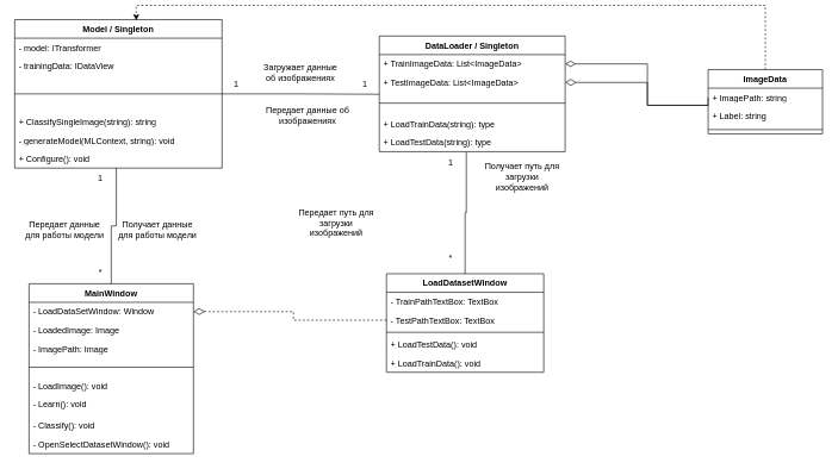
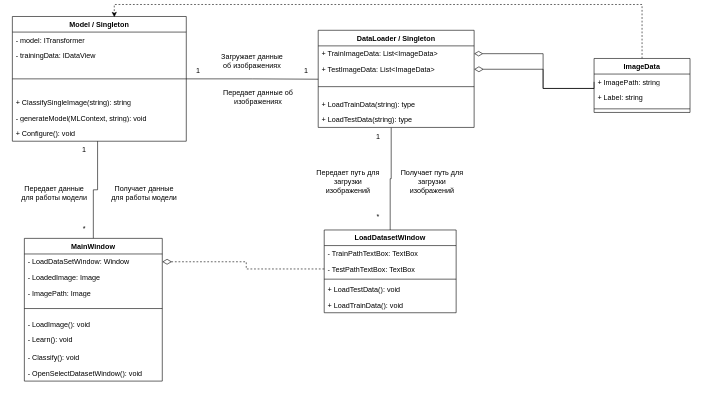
  <mxCell id="0" />
  <mxCell id="1" parent="0" />
  <mxCell id="2" style="edgeStyle=orthogonalEdgeStyle;rounded=0;orthogonalLoop=1;jettySize=auto;html=1;exitX=1;exitY=0.5;exitDx=0;exitDy=0;entryX=0;entryY=1.138;entryDx=0;entryDy=0;entryPerimeter=0;endArrow=none;endFill=0;" edge="1" parent="1" source="3" target="12"><mxGeometry relative="1" as="geometry" /></mxCell>
  <mxCell id="3" value="Model / Singleton" style="swimlane;fontStyle=1;align=center;verticalAlign=top;childLayout=stackLayout;horizontal=1;startSize=26;horizontalStack=0;resizeParent=1;resizeParentMax=0;resizeLast=0;collapsible=1;marginBottom=0;whiteSpace=wrap;html=1;" vertex="1" parent="1"><mxGeometry x="20" y="20" width="290" height="208" as="geometry" /></mxCell>
  <mxCell id="4" value="- model: ITransformer&amp;nbsp;" style="text;strokeColor=none;fillColor=none;align=left;verticalAlign=top;spacingLeft=4;spacingRight=4;overflow=hidden;rotatable=0;points=[[0,0.5],[1,0.5]];portConstraint=eastwest;whiteSpace=wrap;html=1;" vertex="1" parent="3"><mxGeometry y="26" width="290" height="26" as="geometry" /></mxCell>
  <mxCell id="5" value="- trainingData: IDataView&amp;nbsp;" style="text;strokeColor=none;fillColor=none;align=left;verticalAlign=top;spacingLeft=4;spacingRight=4;overflow=hidden;rotatable=0;points=[[0,0.5],[1,0.5]];portConstraint=eastwest;whiteSpace=wrap;html=1;" vertex="1" parent="3"><mxGeometry y="52" width="290" height="26" as="geometry" /></mxCell>
  <mxCell id="6" value="" style="line;strokeWidth=1;fillColor=none;align=left;verticalAlign=middle;spacingTop=-1;spacingLeft=3;spacingRight=3;rotatable=0;labelPosition=right;points=[];portConstraint=eastwest;strokeColor=inherit;" vertex="1" parent="3"><mxGeometry y="78" width="290" height="52" as="geometry" /></mxCell>
  <mxCell id="7" value="+ ClassifySingleImage(string): string" style="text;strokeColor=none;fillColor=none;align=left;verticalAlign=top;spacingLeft=4;spacingRight=4;overflow=hidden;rotatable=0;points=[[0,0.5],[1,0.5]];portConstraint=eastwest;whiteSpace=wrap;html=1;" vertex="1" parent="3"><mxGeometry y="130" width="290" height="26" as="geometry" /></mxCell>
  <mxCell id="8" value="- generateModel(MLContext, string): void" style="text;strokeColor=none;fillColor=none;align=left;verticalAlign=top;spacingLeft=4;spacingRight=4;overflow=hidden;rotatable=0;points=[[0,0.5],[1,0.5]];portConstraint=eastwest;whiteSpace=wrap;html=1;" vertex="1" parent="3"><mxGeometry y="156" width="290" height="26" as="geometry" /></mxCell>
  <mxCell id="9" value="+ Configure(): void" style="text;strokeColor=none;fillColor=none;align=left;verticalAlign=top;spacingLeft=4;spacingRight=4;overflow=hidden;rotatable=0;points=[[0,0.5],[1,0.5]];portConstraint=eastwest;whiteSpace=wrap;html=1;" vertex="1" parent="3"><mxGeometry y="182" width="290" height="26" as="geometry" /></mxCell>
  <mxCell id="10" value="DataLoader / Singleton" style="swimlane;fontStyle=1;align=center;verticalAlign=top;childLayout=stackLayout;horizontal=1;startSize=26;horizontalStack=0;resizeParent=1;resizeParentMax=0;resizeLast=0;collapsible=1;marginBottom=0;whiteSpace=wrap;html=1;" vertex="1" parent="1"><mxGeometry x="530" y="43" width="260" height="162" as="geometry" /></mxCell>
  <mxCell id="11" value="+ TrainImageData: List&amp;lt;ImageData&amp;gt;" style="text;strokeColor=none;fillColor=none;align=left;verticalAlign=top;spacingLeft=4;spacingRight=4;overflow=hidden;rotatable=0;points=[[0,0.5],[1,0.5]];portConstraint=eastwest;whiteSpace=wrap;html=1;" vertex="1" parent="10"><mxGeometry y="26" width="260" height="26" as="geometry" /></mxCell>
  <mxCell id="12" value="+ TestImageData: List&amp;lt;ImageData&amp;gt;" style="text;strokeColor=none;fillColor=none;align=left;verticalAlign=top;spacingLeft=4;spacingRight=4;overflow=hidden;rotatable=0;points=[[0,0.5],[1,0.5]];portConstraint=eastwest;whiteSpace=wrap;html=1;" vertex="1" parent="10"><mxGeometry y="52" width="260" height="26" as="geometry" /></mxCell>
  <mxCell id="13" value="" style="line;strokeWidth=1;fillColor=none;align=left;verticalAlign=middle;spacingTop=-1;spacingLeft=3;spacingRight=3;rotatable=0;labelPosition=right;points=[];portConstraint=eastwest;strokeColor=inherit;" vertex="1" parent="10"><mxGeometry y="78" width="260" height="32" as="geometry" /></mxCell>
  <mxCell id="14" value="+ LoadTrainData(string): type" style="text;strokeColor=none;fillColor=none;align=left;verticalAlign=top;spacingLeft=4;spacingRight=4;overflow=hidden;rotatable=0;points=[[0,0.5],[1,0.5]];portConstraint=eastwest;whiteSpace=wrap;html=1;" vertex="1" parent="10"><mxGeometry y="110" width="260" height="26" as="geometry" /></mxCell>
  <mxCell id="15" value="+ LoadTestData(string): type" style="text;strokeColor=none;fillColor=none;align=left;verticalAlign=top;spacingLeft=4;spacingRight=4;overflow=hidden;rotatable=0;points=[[0,0.5],[1,0.5]];portConstraint=eastwest;whiteSpace=wrap;html=1;" vertex="1" parent="10"><mxGeometry y="136" width="260" height="26" as="geometry" /></mxCell>
  <mxCell id="16" value="1" style="text;html=1;strokeColor=none;fillColor=none;align=center;verticalAlign=middle;whiteSpace=wrap;rounded=0;" vertex="1" parent="1"><mxGeometry x="310" y="95" width="40" height="30" as="geometry" /></mxCell>
  <mxCell id="17" value="1" style="text;html=1;strokeColor=none;fillColor=none;align=center;verticalAlign=middle;whiteSpace=wrap;rounded=0;" vertex="1" parent="1"><mxGeometry x="490" y="95" width="40" height="30" as="geometry" /></mxCell>
  <mxCell id="18" value="Загружает данные об изображениях" style="text;html=1;strokeColor=none;fillColor=none;align=center;verticalAlign=middle;whiteSpace=wrap;rounded=0;" vertex="1" parent="1"><mxGeometry x="360" y="80" width="120" height="30" as="geometry" /></mxCell>
  <mxCell id="19" value="Передает данные об изображениях" style="text;html=1;strokeColor=none;fillColor=none;align=center;verticalAlign=middle;whiteSpace=wrap;rounded=0;" vertex="1" parent="1"><mxGeometry x="370" y="140" width="120" height="30" as="geometry" /></mxCell>
  <mxCell id="20" style="edgeStyle=orthogonalEdgeStyle;rounded=0;orthogonalLoop=1;jettySize=auto;html=1;entryX=1;entryY=0.5;entryDx=0;entryDy=0;endArrow=diamondThin;endFill=0;strokeWidth=1;endSize=13;" edge="1" parent="1" source="22" target="12"><mxGeometry relative="1" as="geometry"><mxPoint x="810" y="135" as="targetPoint" /><Array as="points"><mxPoint x="905" y="140" /><mxPoint x="905" y="108" /></Array></mxGeometry></mxCell>
  <mxCell id="21" style="edgeStyle=orthogonalEdgeStyle;rounded=0;orthogonalLoop=1;jettySize=auto;html=1;exitX=0.5;exitY=0;exitDx=0;exitDy=0;entryX=0.586;entryY=0.005;entryDx=0;entryDy=0;entryPerimeter=0;dashed=1;" edge="1" parent="1" source="22" target="3"><mxGeometry relative="1" as="geometry" /></mxCell>
  <mxCell id="22" value="ImageData" style="swimlane;fontStyle=1;align=center;verticalAlign=top;childLayout=stackLayout;horizontal=1;startSize=26;horizontalStack=0;resizeParent=1;resizeParentMax=0;resizeLast=0;collapsible=1;marginBottom=0;whiteSpace=wrap;html=1;" vertex="1" parent="1"><mxGeometry x="990" y="90" width="160" height="90" as="geometry" /></mxCell>
  <mxCell id="23" value="+ ImagePath: string" style="text;strokeColor=none;fillColor=none;align=left;verticalAlign=top;spacingLeft=4;spacingRight=4;overflow=hidden;rotatable=0;points=[[0,0.5],[1,0.5]];portConstraint=eastwest;whiteSpace=wrap;html=1;" vertex="1" parent="22"><mxGeometry y="26" width="160" height="26" as="geometry" /></mxCell>
  <mxCell id="24" value="+ Label: string" style="text;strokeColor=none;fillColor=none;align=left;verticalAlign=top;spacingLeft=4;spacingRight=4;overflow=hidden;rotatable=0;points=[[0,0.5],[1,0.5]];portConstraint=eastwest;whiteSpace=wrap;html=1;" vertex="1" parent="22"><mxGeometry y="52" width="160" height="26" as="geometry" /></mxCell>
  <mxCell id="25" value="" style="line;strokeWidth=1;fillColor=none;align=left;verticalAlign=middle;spacingTop=-1;spacingLeft=3;spacingRight=3;rotatable=0;labelPosition=right;points=[];portConstraint=eastwest;strokeColor=inherit;" vertex="1" parent="22"><mxGeometry y="78" width="160" height="12" as="geometry" /></mxCell>
  <mxCell id="26" style="edgeStyle=orthogonalEdgeStyle;rounded=0;orthogonalLoop=1;jettySize=auto;html=1;exitX=0;exitY=0.5;exitDx=0;exitDy=0;entryX=1;entryY=0.5;entryDx=0;entryDy=0;endArrow=diamondThin;endFill=0;endSize=12;" edge="1" parent="1" source="23" target="11"><mxGeometry relative="1" as="geometry"><Array as="points"><mxPoint x="990" y="140" /><mxPoint x="905" y="140" /><mxPoint x="905" y="82" /></Array></mxGeometry></mxCell>
  <mxCell id="27" style="edgeStyle=orthogonalEdgeStyle;rounded=0;orthogonalLoop=1;jettySize=auto;html=1;exitX=0.5;exitY=0;exitDx=0;exitDy=0;entryX=0.49;entryY=1;entryDx=0;entryDy=0;entryPerimeter=0;endArrow=none;endFill=0;" edge="1" parent="1" source="28" target="9"><mxGeometry relative="1" as="geometry" /></mxCell>
  <mxCell id="28" value="MainWindow" style="swimlane;fontStyle=1;align=center;verticalAlign=top;childLayout=stackLayout;horizontal=1;startSize=26;horizontalStack=0;resizeParent=1;resizeParentMax=0;resizeLast=0;collapsible=1;marginBottom=0;whiteSpace=wrap;html=1;" vertex="1" parent="1"><mxGeometry x="40" y="390" width="230" height="238" as="geometry" /></mxCell>
  <mxCell id="29" value="- LoadDataSetWindow: Window&amp;nbsp;" style="text;strokeColor=none;fillColor=none;align=left;verticalAlign=top;spacingLeft=4;spacingRight=4;overflow=hidden;rotatable=0;points=[[0,0.5],[1,0.5]];portConstraint=eastwest;whiteSpace=wrap;html=1;" vertex="1" parent="28"><mxGeometry y="26" width="230" height="26" as="geometry" /></mxCell>
  <mxCell id="30" value="- LoadedImage: Image&amp;nbsp;" style="text;strokeColor=none;fillColor=none;align=left;verticalAlign=top;spacingLeft=4;spacingRight=4;overflow=hidden;rotatable=0;points=[[0,0.5],[1,0.5]];portConstraint=eastwest;whiteSpace=wrap;html=1;" vertex="1" parent="28"><mxGeometry y="52" width="230" height="26" as="geometry" /></mxCell>
  <mxCell id="31" value="- ImagePath: Image&amp;nbsp;" style="text;strokeColor=none;fillColor=none;align=left;verticalAlign=top;spacingLeft=4;spacingRight=4;overflow=hidden;rotatable=0;points=[[0,0.5],[1,0.5]];portConstraint=eastwest;whiteSpace=wrap;html=1;" vertex="1" parent="28"><mxGeometry y="78" width="230" height="26" as="geometry" /></mxCell>
  <mxCell id="32" value="" style="line;strokeWidth=1;fillColor=none;align=left;verticalAlign=middle;spacingTop=-1;spacingLeft=3;spacingRight=3;rotatable=0;labelPosition=right;points=[];portConstraint=eastwest;strokeColor=inherit;" vertex="1" parent="28"><mxGeometry y="104" width="230" height="26" as="geometry" /></mxCell>
  <mxCell id="33" value="- LoadImage(): void&lt;br&gt;" style="text;strokeColor=none;fillColor=none;align=left;verticalAlign=top;spacingLeft=4;spacingRight=4;overflow=hidden;rotatable=0;points=[[0,0.5],[1,0.5]];portConstraint=eastwest;whiteSpace=wrap;html=1;" vertex="1" parent="28"><mxGeometry y="130" width="230" height="26" as="geometry" /></mxCell>
  <mxCell id="34" value="- Learn(): void&lt;br&gt;&lt;br&gt;" style="text;strokeColor=none;fillColor=none;align=left;verticalAlign=top;spacingLeft=4;spacingRight=4;overflow=hidden;rotatable=0;points=[[0,0.5],[1,0.5]];portConstraint=eastwest;whiteSpace=wrap;html=1;" vertex="1" parent="28"><mxGeometry y="156" width="230" height="30" as="geometry" /></mxCell>
  <mxCell id="35" value="- Classify(): void" style="text;strokeColor=none;fillColor=none;align=left;verticalAlign=top;spacingLeft=4;spacingRight=4;overflow=hidden;rotatable=0;points=[[0,0.5],[1,0.5]];portConstraint=eastwest;whiteSpace=wrap;html=1;" vertex="1" parent="28"><mxGeometry y="186" width="230" height="26" as="geometry" /></mxCell>
  <mxCell id="36" value="- OpenSelectDatasetWindow(): void" style="text;strokeColor=none;fillColor=none;align=left;verticalAlign=top;spacingLeft=4;spacingRight=4;overflow=hidden;rotatable=0;points=[[0,0.5],[1,0.5]];portConstraint=eastwest;whiteSpace=wrap;html=1;" vertex="1" parent="28"><mxGeometry y="212" width="230" height="26" as="geometry" /></mxCell>
  <mxCell id="37" style="edgeStyle=orthogonalEdgeStyle;rounded=0;orthogonalLoop=1;jettySize=auto;html=1;exitX=0.5;exitY=0;exitDx=0;exitDy=0;entryX=0.468;entryY=1.017;entryDx=0;entryDy=0;entryPerimeter=0;endArrow=none;endFill=0;" edge="1" parent="1" source="38" target="15"><mxGeometry relative="1" as="geometry"><mxPoint x="660" y="210" as="targetPoint" /></mxGeometry></mxCell>
  <mxCell id="38" value="LoadDatasetWindow" style="swimlane;fontStyle=1;align=center;verticalAlign=top;childLayout=stackLayout;horizontal=1;startSize=26;horizontalStack=0;resizeParent=1;resizeParentMax=0;resizeLast=0;collapsible=1;marginBottom=0;whiteSpace=wrap;html=1;" vertex="1" parent="1"><mxGeometry x="540" y="376" width="220" height="138" as="geometry" /></mxCell>
  <mxCell id="39" value="- TrainPathTextBox: TextBox" style="text;strokeColor=none;fillColor=none;align=left;verticalAlign=top;spacingLeft=4;spacingRight=4;overflow=hidden;rotatable=0;points=[[0,0.5],[1,0.5]];portConstraint=eastwest;whiteSpace=wrap;html=1;" vertex="1" parent="38"><mxGeometry y="26" width="220" height="26" as="geometry" /></mxCell>
  <mxCell id="40" value="- TestPathTextBox: TextBox" style="text;strokeColor=none;fillColor=none;align=left;verticalAlign=top;spacingLeft=4;spacingRight=4;overflow=hidden;rotatable=0;points=[[0,0.5],[1,0.5]];portConstraint=eastwest;whiteSpace=wrap;html=1;" vertex="1" parent="38"><mxGeometry y="52" width="220" height="26" as="geometry" /></mxCell>
  <mxCell id="41" value="" style="line;strokeWidth=1;fillColor=none;align=left;verticalAlign=middle;spacingTop=-1;spacingLeft=3;spacingRight=3;rotatable=0;labelPosition=right;points=[];portConstraint=eastwest;strokeColor=inherit;" vertex="1" parent="38"><mxGeometry y="78" width="220" height="8" as="geometry" /></mxCell>
  <mxCell id="42" value="+ LoadTestData(): void" style="text;strokeColor=none;fillColor=none;align=left;verticalAlign=top;spacingLeft=4;spacingRight=4;overflow=hidden;rotatable=0;points=[[0,0.5],[1,0.5]];portConstraint=eastwest;whiteSpace=wrap;html=1;" vertex="1" parent="38"><mxGeometry y="86" width="220" height="26" as="geometry" /></mxCell>
  <mxCell id="43" value="+ LoadTrainData(): void" style="text;strokeColor=none;fillColor=none;align=left;verticalAlign=top;spacingLeft=4;spacingRight=4;overflow=hidden;rotatable=0;points=[[0,0.5],[1,0.5]];portConstraint=eastwest;whiteSpace=wrap;html=1;" vertex="1" parent="38"><mxGeometry y="112" width="220" height="26" as="geometry" /></mxCell>
  <mxCell id="44" style="edgeStyle=orthogonalEdgeStyle;rounded=0;orthogonalLoop=1;jettySize=auto;html=1;exitX=0;exitY=0.5;exitDx=0;exitDy=0;entryX=1;entryY=0.5;entryDx=0;entryDy=0;endArrow=diamondThin;endFill=0;endSize=13;dashed=1;" edge="1" parent="1" source="40" target="29"><mxGeometry relative="1" as="geometry" /></mxCell>
  <mxCell id="45" value="1" style="text;html=1;strokeColor=none;fillColor=none;align=center;verticalAlign=middle;whiteSpace=wrap;rounded=0;" vertex="1" parent="1"><mxGeometry x="610" y="205" width="40" height="30" as="geometry" /></mxCell>
  <mxCell id="46" value="*" style="text;html=1;strokeColor=none;fillColor=none;align=center;verticalAlign=middle;whiteSpace=wrap;rounded=0;" vertex="1" parent="1"><mxGeometry x="610" y="340" width="40" height="30" as="geometry" /></mxCell>
- <mxCell id="47" value="Передает путь для загрузки изображений" style="text;html=1;strokeColor=none;fillColor=none;align=center;verticalAlign=middle;whiteSpace=wrap;rounded=0;" vertex="1" parent="1"><mxGeometry x="410" y="290" width="120" height="30" as="geometry" /></mxCell>
- <mxCell id="48" value="Получает путь для загрузки изображений" style="text;html=1;strokeColor=none;fillColor=none;align=center;verticalAlign=middle;whiteSpace=wrap;rounded=0;" vertex="1" parent="1"><mxGeometry x="670" y="225" width="120" height="30" as="geometry" /></mxCell>
+ <mxCell id="47" value="Передает путь для загрузки изображений" style="text;html=1;strokeColor=none;fillColor=none;align=center;verticalAlign=middle;whiteSpace=wrap;rounded=0;" vertex="1" parent="1"><mxGeometry x="520" y="280" width="120" height="30" as="geometry" /></mxCell>
+ <mxCell id="48" value="Получает путь для загрузки изображений" style="text;html=1;strokeColor=none;fillColor=none;align=center;verticalAlign=middle;whiteSpace=wrap;rounded=0;" vertex="1" parent="1"><mxGeometry x="660" y="280" width="120" height="30" as="geometry" /></mxCell>
  <mxCell id="49" value="1" style="text;html=1;strokeColor=none;fillColor=none;align=center;verticalAlign=middle;whiteSpace=wrap;rounded=0;" vertex="1" parent="1"><mxGeometry x="120" y="228" width="40" height="30" as="geometry" /></mxCell>
  <mxCell id="50" value="*" style="text;html=1;strokeColor=none;fillColor=none;align=center;verticalAlign=middle;whiteSpace=wrap;rounded=0;" vertex="1" parent="1"><mxGeometry x="120" y="360" width="40" height="30" as="geometry" /></mxCell>
  <mxCell id="51" value="Передает данные для работы модели" style="text;html=1;strokeColor=none;fillColor=none;align=center;verticalAlign=middle;whiteSpace=wrap;rounded=0;" vertex="1" parent="1"><mxGeometry x="30" y="300" width="120" height="30" as="geometry" /></mxCell>
- <mxCell id="52" value="Получает данные для работы модели" style="text;html=1;strokeColor=none;fillColor=none;align=center;verticalAlign=middle;whiteSpace=wrap;rounded=0;" vertex="1" parent="1"><mxGeometry x="160" y="300" width="120" height="30" as="geometry" /></mxCell>
+ <mxCell id="52" value="Получает данные для работы модели" style="text;html=1;strokeColor=none;fillColor=none;align=center;verticalAlign=middle;whiteSpace=wrap;rounded=0;" vertex="1" parent="1"><mxGeometry x="180" y="300" width="120" height="30" as="geometry" /></mxCell>
